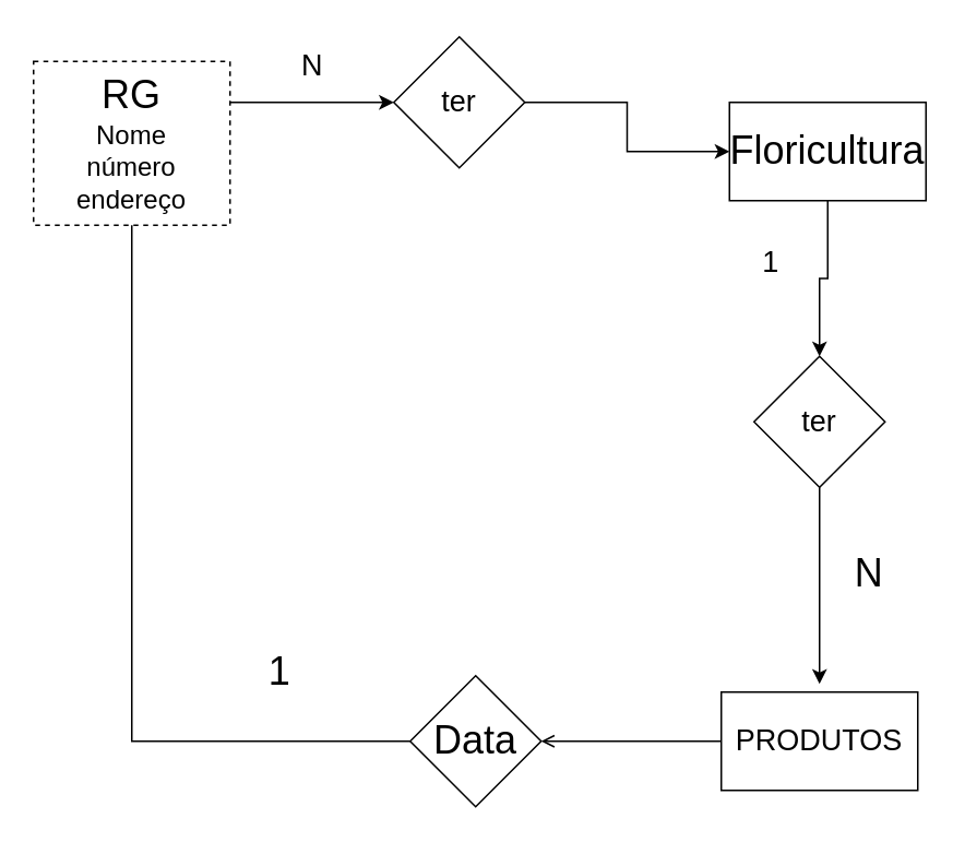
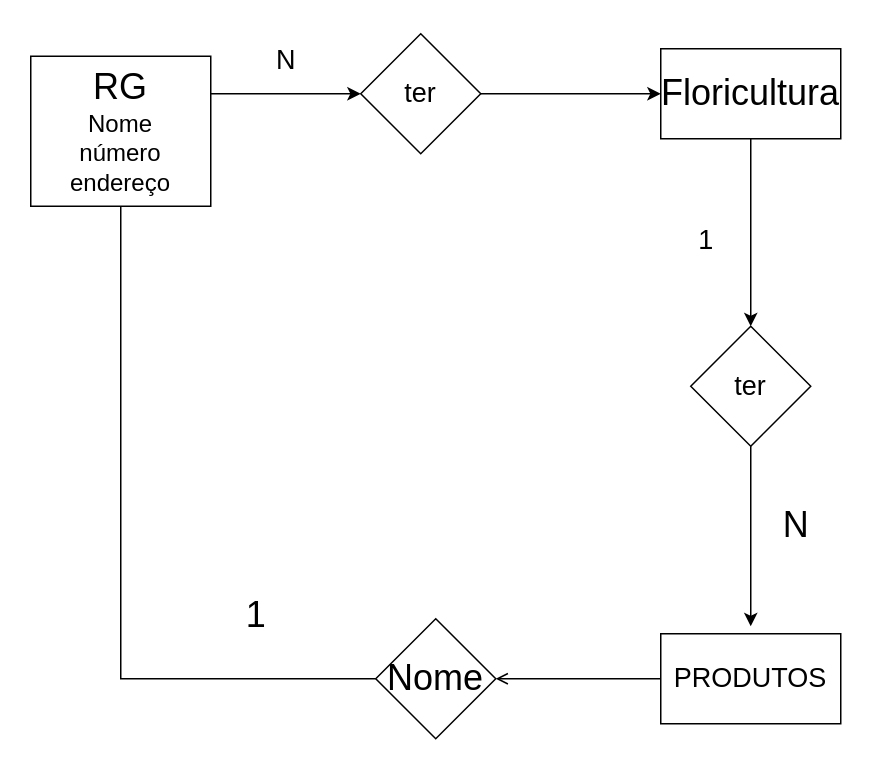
  <mxCell id="0" />
  <mxCell id="1" parent="0" />
  <mxCell id="2" style="edgeStyle=orthogonalEdgeStyle;rounded=0;orthogonalLoop=1;jettySize=auto;html=1;exitX=1;exitY=0.25;exitDx=0;exitDy=0;" edge="1" parent="1" source="3" target="5"><mxGeometry relative="1" as="geometry"><mxPoint x="280" y="62" as="targetPoint" /></mxGeometry></mxCell>
- <mxCell id="3" value="&lt;div&gt;&lt;font style=&quot;font-size: 24px;&quot;&gt;RG&lt;/font&gt;&lt;/div&gt;&lt;div&gt;&lt;font size=&quot;3&quot;&gt;Nome&lt;/font&gt;&lt;/div&gt;&lt;div&gt;&lt;font size=&quot;3&quot;&gt;número&lt;/font&gt;&lt;/div&gt;&lt;div&gt;&lt;font size=&quot;3&quot;&gt;endereço&lt;br&gt;&lt;/font&gt;&lt;/div&gt;" style="rounded=0;whiteSpace=wrap;html=1;dashed=1;" vertex="1" parent="1"><mxGeometry x="20" y="37" width="120" height="100" as="geometry" /></mxCell>
+ <mxCell id="3" value="&lt;div&gt;&lt;font style=&quot;font-size: 24px;&quot;&gt;RG&lt;/font&gt;&lt;/div&gt;&lt;div&gt;&lt;font size=&quot;3&quot;&gt;Nome&lt;/font&gt;&lt;/div&gt;&lt;div&gt;&lt;font size=&quot;3&quot;&gt;número&lt;/font&gt;&lt;/div&gt;&lt;div&gt;&lt;font size=&quot;3&quot;&gt;endereço&lt;br&gt;&lt;/font&gt;&lt;/div&gt;" style="rounded=0;whiteSpace=wrap;html=1;" vertex="1" parent="1"><mxGeometry x="20" y="37" width="120" height="100" as="geometry" /></mxCell>
  <mxCell id="4" style="edgeStyle=orthogonalEdgeStyle;rounded=0;orthogonalLoop=1;jettySize=auto;html=1;exitX=1;exitY=0.5;exitDx=0;exitDy=0;" edge="1" parent="1" source="5" target="8"><mxGeometry relative="1" as="geometry"><mxPoint x="430" y="62" as="targetPoint" /></mxGeometry></mxCell>
  <mxCell id="5" value="&lt;font style=&quot;font-size: 18px;&quot;&gt;ter&lt;/font&gt;" style="rhombus;whiteSpace=wrap;html=1;" vertex="1" parent="1"><mxGeometry x="240" y="22" width="80" height="80" as="geometry" /></mxCell>
  <mxCell id="6" value="&lt;font style=&quot;font-size: 18px;&quot;&gt;N&lt;/font&gt;" style="text;html=1;align=center;verticalAlign=middle;resizable=0;points=[];autosize=1;strokeColor=none;fillColor=none;" vertex="1" parent="1"><mxGeometry x="170" y="20" width="40" height="40" as="geometry" /></mxCell>
  <mxCell id="7" style="edgeStyle=orthogonalEdgeStyle;rounded=0;orthogonalLoop=1;jettySize=auto;html=1;" edge="1" parent="1" source="8" target="10"><mxGeometry relative="1" as="geometry"><mxPoint x="500" y="257" as="targetPoint" /></mxGeometry></mxCell>
- <mxCell id="8" value="&lt;font style=&quot;font-size: 24px;&quot;&gt;Floricultura&lt;/font&gt;" style="rounded=0;whiteSpace=wrap;html=1;" vertex="1" parent="1"><mxGeometry x="445" y="62" width="120" height="60" as="geometry" /></mxCell>
+ <mxCell id="8" value="&lt;font style=&quot;font-size: 24px;&quot;&gt;Floricultura&lt;/font&gt;" style="rounded=0;whiteSpace=wrap;html=1;" vertex="1" parent="1"><mxGeometry x="440" y="32" width="120" height="60" as="geometry" /></mxCell>
  <mxCell id="9" style="edgeStyle=orthogonalEdgeStyle;rounded=0;orthogonalLoop=1;jettySize=auto;html=1;" edge="1" parent="1" source="10"><mxGeometry relative="1" as="geometry"><mxPoint x="500" y="417" as="targetPoint" /></mxGeometry></mxCell>
  <mxCell id="10" value="&lt;font style=&quot;font-size: 18px;&quot;&gt;ter&lt;/font&gt;" style="rhombus;whiteSpace=wrap;html=1;" vertex="1" parent="1"><mxGeometry x="460" y="217" width="80" height="80" as="geometry" /></mxCell>
  <mxCell id="11" value="&lt;font style=&quot;font-size: 18px;&quot;&gt;1&lt;/font&gt;" style="text;html=1;align=center;verticalAlign=middle;resizable=0;points=[];autosize=1;strokeColor=none;fillColor=none;" vertex="1" parent="1"><mxGeometry x="455" y="140" width="30" height="40" as="geometry" /></mxCell>
  <mxCell id="12" value="&lt;font style=&quot;font-size: 24px;&quot;&gt;N&lt;/font&gt;" style="text;html=1;align=center;verticalAlign=middle;resizable=0;points=[];autosize=1;strokeColor=none;fillColor=none;" vertex="1" parent="1"><mxGeometry x="510" y="330" width="40" height="40" as="geometry" /></mxCell>
  <mxCell id="13" style="edgeStyle=orthogonalEdgeStyle;rounded=0;orthogonalLoop=1;jettySize=auto;html=1;exitX=0;exitY=0.5;exitDx=0;exitDy=0;endArrow=open;" edge="1" parent="1" source="14" target="16"><mxGeometry relative="1" as="geometry"><mxPoint x="290" y="452" as="targetPoint" /></mxGeometry></mxCell>
  <mxCell id="14" value="&lt;font style=&quot;font-size: 18px;&quot;&gt;PRODUTOS&lt;/font&gt;" style="rounded=0;whiteSpace=wrap;html=1;" vertex="1" parent="1"><mxGeometry x="440" y="422" width="120" height="60" as="geometry" /></mxCell>
  <mxCell id="15" style="edgeStyle=orthogonalEdgeStyle;rounded=0;orthogonalLoop=1;jettySize=auto;html=1;entryX=0.5;entryY=1;entryDx=0;entryDy=0;endArrow=none;" edge="1" parent="1" source="16" target="3"><mxGeometry relative="1" as="geometry" /></mxCell>
- <mxCell id="16" value="&lt;font style=&quot;font-size: 24px;&quot;&gt;Data&lt;/font&gt;" style="rhombus;whiteSpace=wrap;html=1;" vertex="1" parent="1"><mxGeometry x="250" y="412" width="80" height="80" as="geometry" /></mxCell>
+ <mxCell id="16" value="&lt;font style=&quot;font-size: 24px;&quot;&gt;Nome&lt;/font&gt;" style="rhombus;whiteSpace=wrap;html=1;" vertex="1" parent="1"><mxGeometry x="250" y="412" width="80" height="80" as="geometry" /></mxCell>
  <mxCell id="17" value="&lt;font style=&quot;font-size: 24px;&quot;&gt;1&lt;/font&gt;" style="text;html=1;align=center;verticalAlign=middle;resizable=0;points=[];autosize=1;strokeColor=none;fillColor=none;" vertex="1" parent="1"><mxGeometry x="150" y="390" width="40" height="40" as="geometry" /></mxCell>
